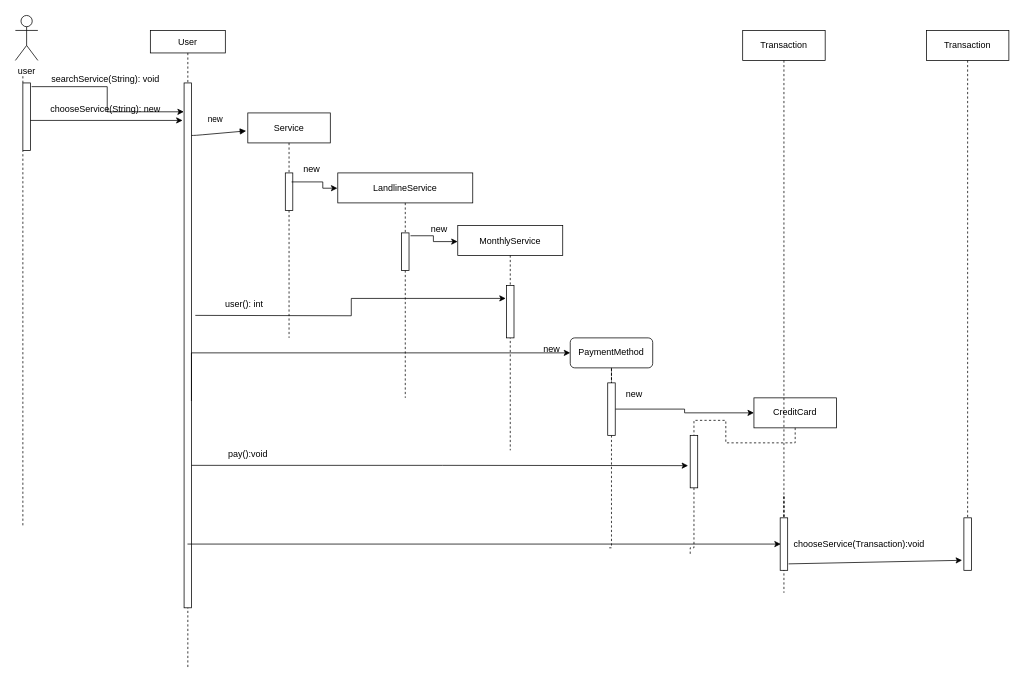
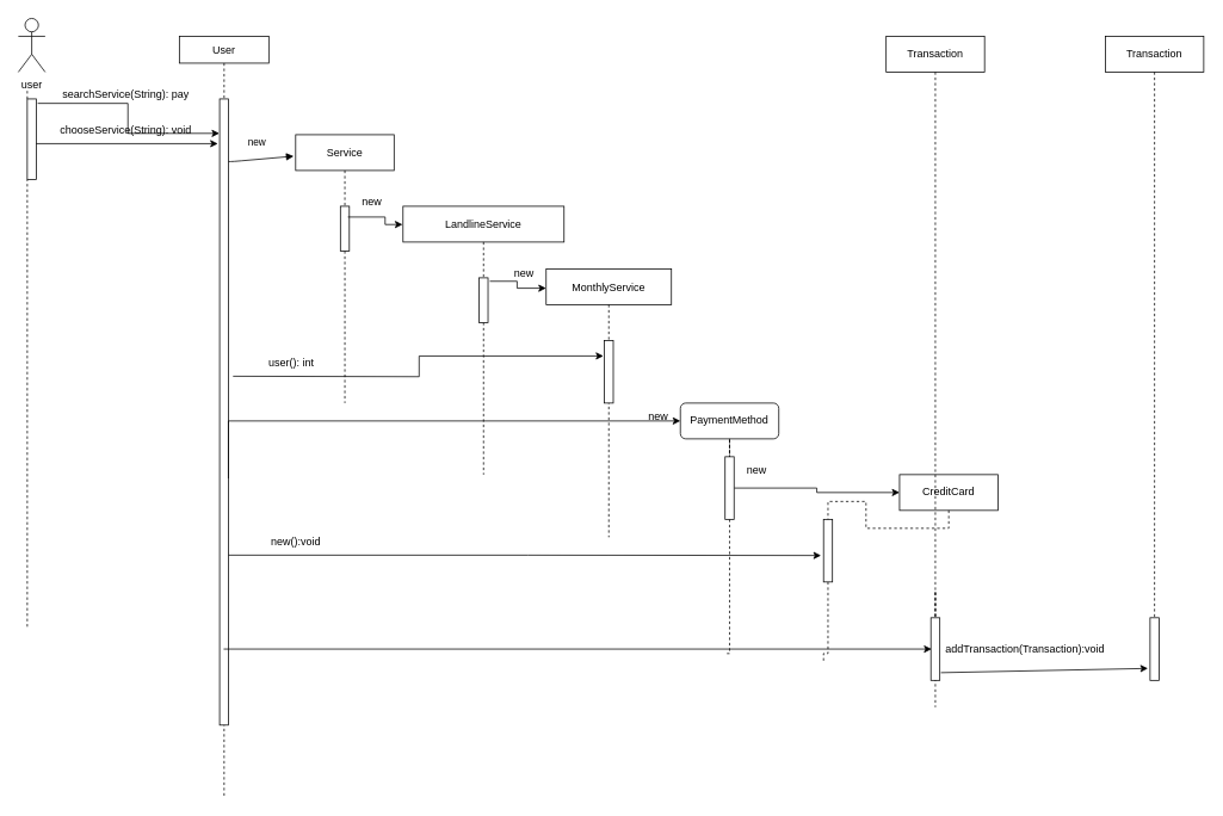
  <mxCell id="0" />
  <mxCell id="1" parent="0" />
  <mxCell id="2" value="User" style="shape=umlLifeline;perimeter=lifelinePerimeter;container=1;collapsible=0;recursiveResize=0;rounded=0;shadow=0;strokeWidth=1;size=30;" parent="1" vertex="1"><mxGeometry x="200" y="40" width="100" height="850" as="geometry" /></mxCell>
  <mxCell id="3" value="" style="points=[];perimeter=orthogonalPerimeter;rounded=0;shadow=0;strokeWidth=1;" parent="2" vertex="1"><mxGeometry x="45" y="70" width="10" height="700" as="geometry" /></mxCell>
  <mxCell id="4" value="Service" style="shape=umlLifeline;perimeter=lifelinePerimeter;container=1;collapsible=0;recursiveResize=0;rounded=0;shadow=0;strokeWidth=1;" parent="1" vertex="1"><mxGeometry x="330" y="150" width="110" height="300" as="geometry" /></mxCell>
  <mxCell id="5" value="" style="points=[];perimeter=orthogonalPerimeter;rounded=0;shadow=0;strokeWidth=1;" parent="4" vertex="1"><mxGeometry x="50" y="80" width="10" height="50" as="geometry" /></mxCell>
  <mxCell id="6" value="new" style="text;html=1;align=center;verticalAlign=middle;resizable=0;points=[];autosize=1;strokeColor=none;fillColor=none;" parent="4" vertex="1"><mxGeometry x="60" y="60" width="50" height="30" as="geometry" /></mxCell>
  <mxCell id="7" value="new" style="verticalAlign=bottom;endArrow=block;shadow=0;strokeWidth=1;entryX=-0.02;entryY=0.08;entryDx=0;entryDy=0;entryPerimeter=0;" parent="1" source="3" target="4" edge="1"><mxGeometry x="-0.088" y="10" relative="1" as="geometry"><mxPoint x="345" y="120" as="sourcePoint" /><Array as="points"><mxPoint x="260" y="180" /></Array><mxPoint as="offset" /></mxGeometry></mxCell>
  <mxCell id="8" value="LandlineService" style="shape=umlLifeline;perimeter=lifelinePerimeter;container=1;collapsible=0;recursiveResize=0;rounded=0;shadow=0;strokeWidth=1;" parent="1" vertex="1"><mxGeometry x="450" y="230" width="180" height="300" as="geometry" /></mxCell>
  <mxCell id="9" value="" style="points=[];perimeter=orthogonalPerimeter;rounded=0;shadow=0;strokeWidth=1;" parent="8" vertex="1"><mxGeometry x="85" y="80" width="10" height="50" as="geometry" /></mxCell>
  <mxCell id="10" value="new" style="text;html=1;align=center;verticalAlign=middle;resizable=0;points=[];autosize=1;strokeColor=none;fillColor=none;" parent="8" vertex="1"><mxGeometry x="110" y="60" width="50" height="30" as="geometry" /></mxCell>
  <mxCell id="11" value="MonthlyService" style="shape=umlLifeline;perimeter=lifelinePerimeter;container=1;collapsible=0;recursiveResize=0;rounded=0;shadow=0;strokeWidth=1;" parent="1" vertex="1"><mxGeometry x="610" y="300" width="140" height="300" as="geometry" /></mxCell>
  <mxCell id="12" value="" style="points=[];perimeter=orthogonalPerimeter;rounded=0;shadow=0;strokeWidth=1;" parent="11" vertex="1"><mxGeometry x="65" y="80" width="10" height="70" as="geometry" /></mxCell>
  <mxCell id="13" value="new" style="text;html=1;align=center;verticalAlign=middle;resizable=0;points=[];autosize=1;strokeColor=none;fillColor=none;" parent="11" vertex="1"><mxGeometry x="100" y="150" width="50" height="30" as="geometry" /></mxCell>
  <mxCell id="14" value="user" style="shape=umlActor;verticalLabelPosition=bottom;verticalAlign=top;html=1;outlineConnect=0;" parent="1" vertex="1"><mxGeometry x="20" y="20" width="30" height="60" as="geometry" /></mxCell>
  <mxCell id="15" style="edgeStyle=orthogonalEdgeStyle;rounded=0;orthogonalLoop=1;jettySize=auto;html=1;entryX=-0.003;entryY=0.068;entryDx=0;entryDy=0;entryPerimeter=0;exitX=-0.032;exitY=1.067;exitDx=0;exitDy=0;exitPerimeter=0;" parent="1" source="6" target="8" edge="1"><mxGeometry relative="1" as="geometry"><Array as="points"><mxPoint x="430" y="242" /><mxPoint x="430" y="250" /></Array></mxGeometry></mxCell>
- <mxCell id="16" value="searchService(String): void" style="text;html=1;align=center;verticalAlign=middle;resizable=0;points=[];autosize=1;strokeColor=none;fillColor=none;" parent="1" vertex="1"><mxGeometry x="60" y="95" width="160" height="20" as="geometry" /></mxCell>
+ <mxCell id="16" value="searchService(String): pay" style="text;html=1;align=center;verticalAlign=middle;resizable=0;points=[];autosize=1;strokeColor=none;fillColor=none;" parent="1" vertex="1"><mxGeometry x="60" y="95" width="160" height="20" as="geometry" /></mxCell>
  <mxCell id="17" style="edgeStyle=orthogonalEdgeStyle;rounded=0;orthogonalLoop=1;jettySize=auto;html=1;entryX=-0.001;entryY=0.072;entryDx=0;entryDy=0;entryPerimeter=0;exitX=1.197;exitY=0.076;exitDx=0;exitDy=0;exitPerimeter=0;" parent="1" source="9" target="11" edge="1"><mxGeometry relative="1" as="geometry" /></mxCell>
  <mxCell id="18" value="" style="endArrow=none;dashed=1;html=1;rounded=0;startArrow=none;" parent="1" source="21" edge="1"><mxGeometry width="50" height="50" relative="1" as="geometry"><mxPoint x="30" y="450" as="sourcePoint" /><mxPoint x="30" y="100" as="targetPoint" /></mxGeometry></mxCell>
  <mxCell id="19" style="edgeStyle=orthogonalEdgeStyle;rounded=0;orthogonalLoop=1;jettySize=auto;html=1;entryX=-0.031;entryY=0.055;entryDx=0;entryDy=0;entryPerimeter=0;exitX=1.166;exitY=0.055;exitDx=0;exitDy=0;exitPerimeter=0;" parent="1" source="21" target="3" edge="1"><mxGeometry relative="1" as="geometry" /></mxCell>
  <mxCell id="20" style="edgeStyle=orthogonalEdgeStyle;rounded=0;orthogonalLoop=1;jettySize=auto;html=1;entryX=-0.1;entryY=0.248;entryDx=0;entryDy=0;entryPerimeter=0;" parent="1" target="12" edge="1"><mxGeometry relative="1" as="geometry"><mxPoint x="260" y="420" as="sourcePoint" /></mxGeometry></mxCell>
  <mxCell id="21" value="" style="points=[];perimeter=orthogonalPerimeter;rounded=0;shadow=0;strokeWidth=1;" parent="1" vertex="1"><mxGeometry x="30" y="110" width="10" height="90" as="geometry" /></mxCell>
  <mxCell id="22" value="" style="endArrow=none;dashed=1;html=1;rounded=0;" parent="1" target="21" edge="1"><mxGeometry width="50" height="50" relative="1" as="geometry"><mxPoint x="30" y="700" as="sourcePoint" /><mxPoint x="30" y="100" as="targetPoint" /></mxGeometry></mxCell>
  <mxCell id="23" style="edgeStyle=orthogonalEdgeStyle;rounded=0;orthogonalLoop=1;jettySize=auto;html=1;entryX=-0.031;entryY=0.055;entryDx=0;entryDy=0;entryPerimeter=0;exitX=1.166;exitY=0.055;exitDx=0;exitDy=0;exitPerimeter=0;" parent="1" edge="1"><mxGeometry relative="1" as="geometry"><mxPoint x="40" y="160" as="sourcePoint" /><mxPoint x="243.03" y="160" as="targetPoint" /></mxGeometry></mxCell>
- <mxCell id="24" value="chooseService(String): new" style="text;html=1;align=center;verticalAlign=middle;resizable=0;points=[];autosize=1;strokeColor=none;fillColor=none;" parent="1" vertex="1"><mxGeometry x="60" y="135" width="160" height="20" as="geometry" /></mxCell>
+ <mxCell id="24" value="chooseService(String): void" style="text;html=1;align=center;verticalAlign=middle;resizable=0;points=[];autosize=1;strokeColor=none;fillColor=none;" parent="1" vertex="1"><mxGeometry x="60" y="135" width="160" height="20" as="geometry" /></mxCell>
  <mxCell id="25" value="user(): int" style="text;html=1;align=center;verticalAlign=middle;resizable=0;points=[];autosize=1;strokeColor=none;fillColor=none;" parent="1" vertex="1"><mxGeometry x="290" y="395" width="70" height="20" as="geometry" /></mxCell>
  <mxCell id="26" style="edgeStyle=orthogonalEdgeStyle;rounded=0;orthogonalLoop=1;jettySize=auto;html=1;entryX=0;entryY=0.5;entryDx=0;entryDy=0;entryPerimeter=0;exitX=0.98;exitY=0.606;exitDx=0;exitDy=0;exitPerimeter=0;" parent="1" source="3" target="28" edge="1"><mxGeometry relative="1" as="geometry"><mxPoint x="800" y="450" as="targetPoint" /><Array as="points"><mxPoint x="255" y="470" /></Array></mxGeometry></mxCell>
  <mxCell id="27" value="" style="edgeStyle=orthogonalEdgeStyle;rounded=0;orthogonalLoop=1;jettySize=auto;html=1;endArrow=none;endFill=0;dashed=1;startArrow=none;exitX=0.5;exitY=1;exitDx=0;exitDy=0;" parent="1" source="30" edge="1"><mxGeometry relative="1" as="geometry"><mxPoint x="810" y="730" as="targetPoint" /><Array as="points"><mxPoint x="815" y="730" /></Array></mxGeometry></mxCell>
  <mxCell id="28" value="PaymentMethod" style="whiteSpace=wrap;html=1;rounded=1;" parent="1" vertex="1"><mxGeometry x="760" y="450" width="110" height="40" as="geometry" /></mxCell>
  <mxCell id="29" style="edgeStyle=orthogonalEdgeStyle;rounded=0;orthogonalLoop=1;jettySize=auto;html=1;entryX=0;entryY=0.5;entryDx=0;entryDy=0;endArrow=classic;endFill=1;" parent="1" source="30" target="35" edge="1"><mxGeometry relative="1" as="geometry" /></mxCell>
  <mxCell id="30" value="" style="points=[];perimeter=orthogonalPerimeter;rounded=0;shadow=0;strokeWidth=1;" parent="1" vertex="1"><mxGeometry x="810" y="510" width="10" height="70" as="geometry" /></mxCell>
  <mxCell id="31" value="" style="edgeStyle=orthogonalEdgeStyle;rounded=0;orthogonalLoop=1;jettySize=auto;html=1;endArrow=none;endFill=0;dashed=1;startArrow=none;exitX=0.5;exitY=1;exitDx=0;exitDy=0;" parent="1" source="28" target="30" edge="1"><mxGeometry relative="1" as="geometry"><mxPoint x="815" y="490" as="sourcePoint" /><mxPoint x="810" y="730" as="targetPoint" /><Array as="points" /></mxGeometry></mxCell>
  <mxCell id="32" style="edgeStyle=orthogonalEdgeStyle;rounded=0;orthogonalLoop=1;jettySize=auto;html=1;entryX=-0.28;entryY=0.577;entryDx=0;entryDy=0;entryPerimeter=0;endArrow=classic;endFill=1;" parent="1" source="3" target="36" edge="1"><mxGeometry relative="1" as="geometry"><Array as="points"><mxPoint x="590" y="620" /><mxPoint x="590" y="620" /></Array></mxGeometry></mxCell>
- <mxCell id="33" value="pay():void" style="text;html=1;align=center;verticalAlign=middle;resizable=0;points=[];autosize=1;strokeColor=none;fillColor=none;" parent="1" vertex="1"><mxGeometry x="290" y="590" width="80" height="30" as="geometry" /></mxCell>
+ <mxCell id="33" value="new():void" style="text;html=1;align=center;verticalAlign=middle;resizable=0;points=[];autosize=1;strokeColor=none;fillColor=none;" parent="1" vertex="1"><mxGeometry x="290" y="590" width="80" height="30" as="geometry" /></mxCell>
  <mxCell id="34" value="" style="edgeStyle=orthogonalEdgeStyle;rounded=0;orthogonalLoop=1;jettySize=auto;html=1;endArrow=none;endFill=0;dashed=1;startArrow=none;exitX=0.5;exitY=1;exitDx=0;exitDy=0;" parent="1" source="36" edge="1"><mxGeometry relative="1" as="geometry"><mxPoint x="920" y="740" as="targetPoint" /><Array as="points"><mxPoint x="925" y="730" /><mxPoint x="920" y="730" /></Array></mxGeometry></mxCell>
  <mxCell id="35" value="CreditCard" style="rounded=0;whiteSpace=wrap;html=1;" parent="1" vertex="1"><mxGeometry x="1005" y="530" width="110" height="40" as="geometry" /></mxCell>
  <mxCell id="36" value="" style="points=[];perimeter=orthogonalPerimeter;rounded=0;shadow=0;strokeWidth=1;" parent="1" vertex="1"><mxGeometry x="920" y="580" width="10" height="70" as="geometry" /></mxCell>
  <mxCell id="37" value="" style="edgeStyle=orthogonalEdgeStyle;rounded=0;orthogonalLoop=1;jettySize=auto;html=1;endArrow=none;endFill=0;dashed=1;startArrow=none;exitX=0.5;exitY=1;exitDx=0;exitDy=0;" parent="1" source="35" target="36" edge="1"><mxGeometry relative="1" as="geometry"><mxPoint x="925" y="560" as="sourcePoint" /><mxPoint x="920" y="800" as="targetPoint" /><Array as="points" /></mxGeometry></mxCell>
  <mxCell id="38" value="new" style="text;html=1;align=center;verticalAlign=middle;resizable=0;points=[];autosize=1;strokeColor=none;fillColor=none;" parent="1" vertex="1"><mxGeometry x="820" y="510" width="50" height="30" as="geometry" /></mxCell>
  <mxCell id="39" value="" style="edgeStyle=orthogonalEdgeStyle;rounded=0;orthogonalLoop=1;jettySize=auto;html=1;endArrow=none;endFill=0;dashed=1;startArrow=none;exitX=0.5;exitY=1;exitDx=0;exitDy=0;" edge="1" parent="1" source="41"><mxGeometry relative="1" as="geometry"><mxPoint x="1045" y="790" as="targetPoint" /><Array as="points"><mxPoint x="1045" y="660" /><mxPoint x="1045" y="660" /></Array></mxGeometry></mxCell>
  <mxCell id="40" value="Transaction" style="rounded=0;whiteSpace=wrap;html=1;" vertex="1" parent="1"><mxGeometry x="990" y="40" width="110" height="40" as="geometry" /></mxCell>
  <mxCell id="41" value="" style="points=[];perimeter=orthogonalPerimeter;rounded=0;shadow=0;strokeWidth=1;" vertex="1" parent="1"><mxGeometry x="1040" y="690" width="10" height="70" as="geometry" /></mxCell>
  <mxCell id="42" value="" style="edgeStyle=orthogonalEdgeStyle;rounded=0;orthogonalLoop=1;jettySize=auto;html=1;endArrow=none;endFill=0;dashed=1;startArrow=none;exitX=0.5;exitY=1;exitDx=0;exitDy=0;" edge="1" parent="1" source="40" target="41"><mxGeometry relative="1" as="geometry"><mxPoint x="1045" y="80" as="sourcePoint" /><mxPoint x="1040" y="320" as="targetPoint" /><Array as="points" /></mxGeometry></mxCell>
  <mxCell id="43" value="Transaction" style="rounded=0;whiteSpace=wrap;html=1;" vertex="1" parent="1"><mxGeometry x="1235" y="40" width="110" height="40" as="geometry" /></mxCell>
  <mxCell id="44" value="" style="points=[];perimeter=orthogonalPerimeter;rounded=0;shadow=0;strokeWidth=1;" vertex="1" parent="1"><mxGeometry x="1285" y="690" width="10" height="70" as="geometry" /></mxCell>
  <mxCell id="45" value="" style="edgeStyle=orthogonalEdgeStyle;rounded=0;orthogonalLoop=1;jettySize=auto;html=1;endArrow=none;endFill=0;dashed=1;startArrow=none;exitX=0.5;exitY=1;exitDx=0;exitDy=0;" edge="1" parent="1" source="43" target="44"><mxGeometry relative="1" as="geometry"><mxPoint x="1225" y="80" as="sourcePoint" /><mxPoint x="1220" y="320" as="targetPoint" /><Array as="points" /></mxGeometry></mxCell>
  <mxCell id="46" value="" style="endArrow=classic;html=1;entryX=-0.24;entryY=0.809;entryDx=0;entryDy=0;entryPerimeter=0;exitX=1.12;exitY=0.877;exitDx=0;exitDy=0;exitPerimeter=0;" edge="1" parent="1" source="41" target="44"><mxGeometry width="50" height="50" relative="1" as="geometry"><mxPoint x="710" y="620" as="sourcePoint" /><mxPoint x="760" y="570" as="targetPoint" /></mxGeometry></mxCell>
- <mxCell id="47" value="chooseService(Transaction):void" style="text;html=1;align=center;verticalAlign=middle;resizable=0;points=[];autosize=1;" vertex="1" parent="1"><mxGeometry x="1050" y="715" width="190" height="20" as="geometry" /></mxCell>
+ <mxCell id="47" value="addTransaction(Transaction):void" style="text;html=1;align=center;verticalAlign=middle;resizable=0;points=[];autosize=1;" vertex="1" parent="1"><mxGeometry x="1050" y="715" width="190" height="20" as="geometry" /></mxCell>
  <mxCell id="48" value="" style="endArrow=classic;html=1;entryX=0.08;entryY=0.5;entryDx=0;entryDy=0;entryPerimeter=0;" edge="1" parent="1"><mxGeometry width="50" height="50" relative="1" as="geometry"><mxPoint x="249.5" y="725" as="sourcePoint" /><mxPoint x="1040.8" y="725" as="targetPoint" /></mxGeometry></mxCell>
